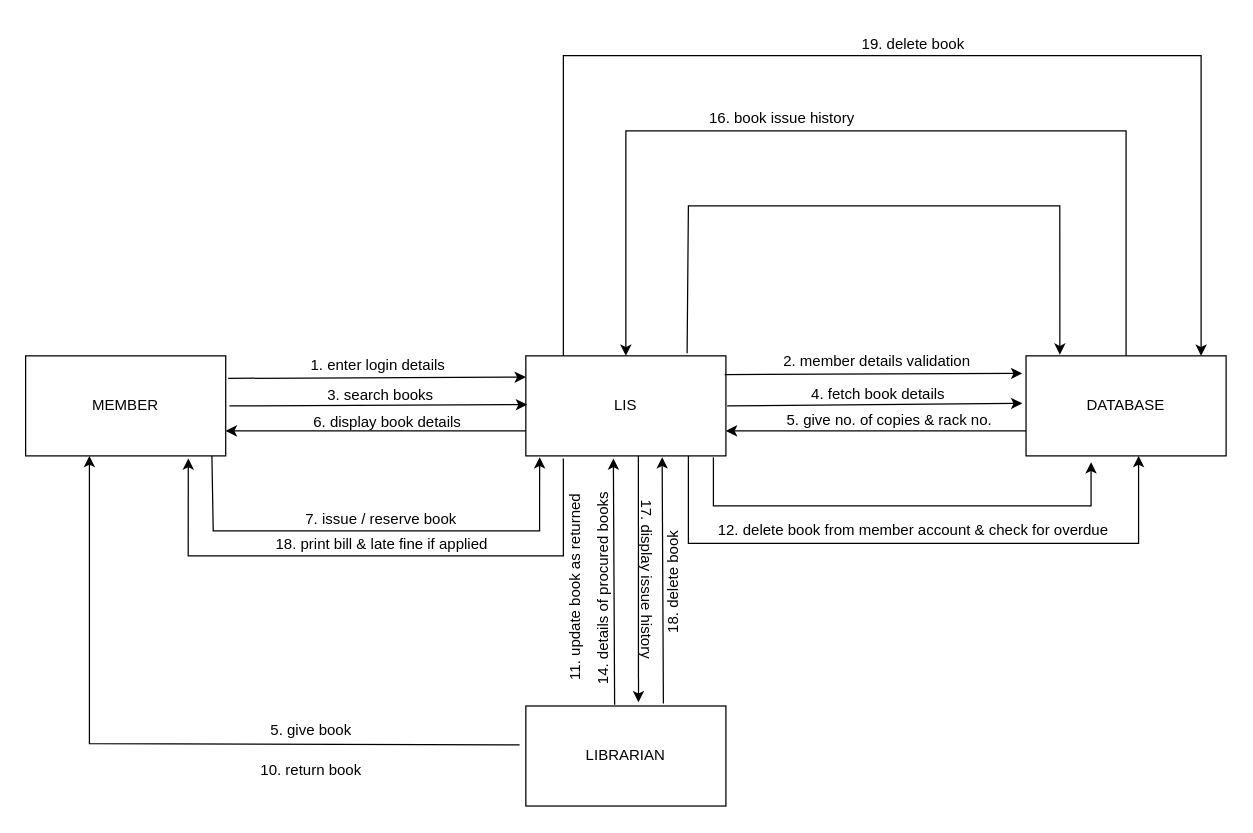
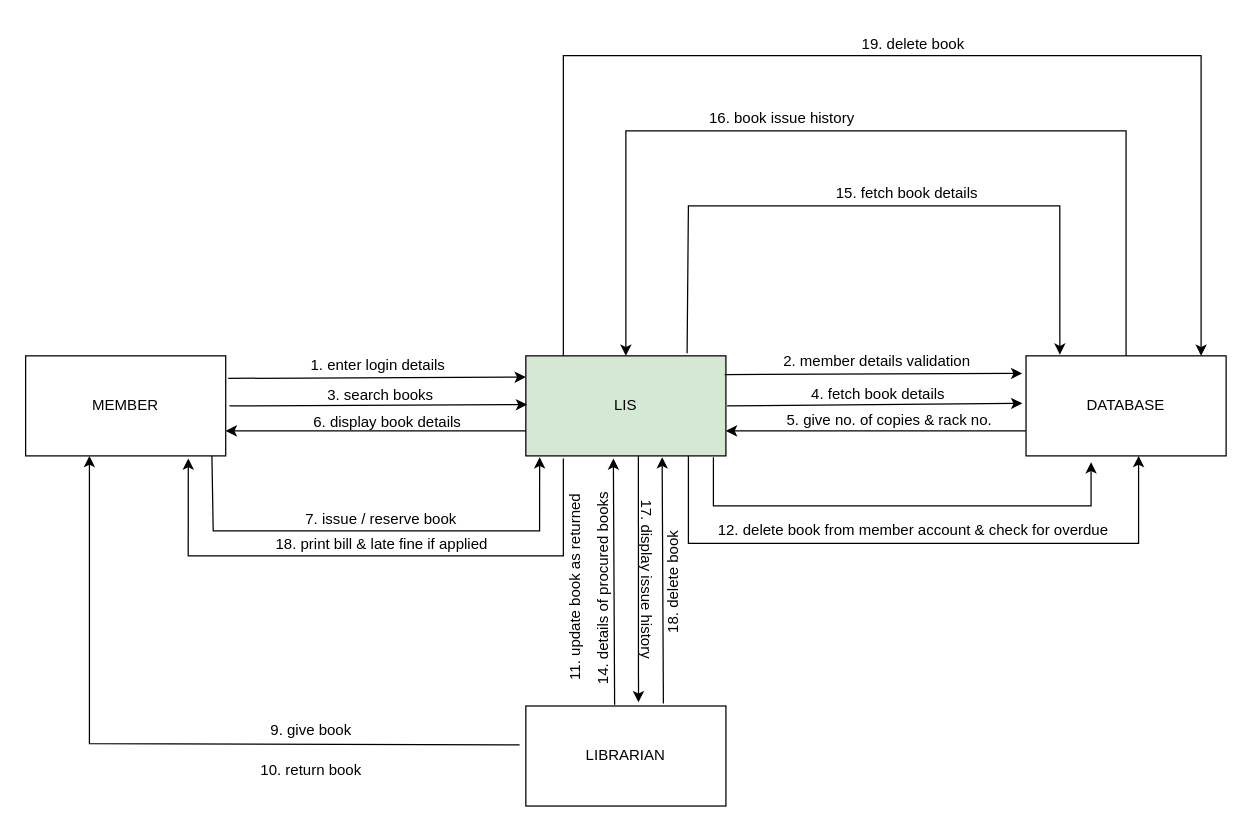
  <mxCell id="0" />
  <mxCell id="1" parent="0" />
- <mxCell id="2" value="LIS" style="rounded=0;whiteSpace=wrap;html=1;" vertex="1" parent="1"><mxGeometry x="420" y="284" width="160" height="80" as="geometry" /></mxCell>
+ <mxCell id="2" value="LIS" style="rounded=0;whiteSpace=wrap;html=1;fillColor=#d5e8d4;" vertex="1" parent="1"><mxGeometry x="420" y="284" width="160" height="80" as="geometry" /></mxCell>
  <mxCell id="3" value="MEMBER" style="rounded=0;whiteSpace=wrap;html=1;" vertex="1" parent="1"><mxGeometry x="20" y="284" width="160" height="80" as="geometry" /></mxCell>
  <mxCell id="4" value="DATABASE" style="rounded=0;whiteSpace=wrap;html=1;" vertex="1" parent="1"><mxGeometry x="820" y="284" width="160" height="80" as="geometry" /></mxCell>
  <mxCell id="5" value="LIBRARIAN" style="rounded=0;whiteSpace=wrap;html=1;" vertex="1" parent="1"><mxGeometry x="420" y="564" width="160" height="80" as="geometry" /></mxCell>
  <mxCell id="6" value="" style="endArrow=classic;html=1;rounded=0;" edge="1" parent="1"><mxGeometry width="50" height="50" relative="1" as="geometry"><mxPoint x="450" y="284" as="sourcePoint" /><mxPoint x="960" y="284" as="targetPoint" /><Array as="points"><mxPoint x="450" y="44" /><mxPoint x="960" y="44" /></Array></mxGeometry></mxCell>
  <mxCell id="7" value="" style="endArrow=classic;html=1;rounded=0;exitX=0.806;exitY=-0.025;exitDx=0;exitDy=0;exitPerimeter=0;entryX=0.169;entryY=-0.012;entryDx=0;entryDy=0;entryPerimeter=0;" edge="1" parent="1" source="2" target="4"><mxGeometry width="50" height="50" relative="1" as="geometry"><mxPoint x="460" y="294" as="sourcePoint" /><mxPoint x="970" y="294" as="targetPoint" /><Array as="points"><mxPoint x="550" y="164" /><mxPoint x="847" y="164" /></Array></mxGeometry></mxCell>
  <mxCell id="8" value="" style="endArrow=classic;html=1;rounded=0;exitX=0.5;exitY=0;exitDx=0;exitDy=0;entryX=0.5;entryY=0;entryDx=0;entryDy=0;" edge="1" parent="1" source="4" target="2"><mxGeometry width="50" height="50" relative="1" as="geometry"><mxPoint x="559" y="292" as="sourcePoint" /><mxPoint x="857" y="293" as="targetPoint" /><Array as="points"><mxPoint x="900" y="104" /><mxPoint x="700" y="104" /><mxPoint x="500" y="104" /></Array></mxGeometry></mxCell>
  <mxCell id="9" value="" style="endArrow=classic;html=1;rounded=0;entryX=-0.019;entryY=0.163;entryDx=0;entryDy=0;entryPerimeter=0;exitX=0.994;exitY=0.175;exitDx=0;exitDy=0;exitPerimeter=0;" edge="1" parent="1"><mxGeometry width="50" height="50" relative="1" as="geometry"><mxPoint x="579.04" y="299" as="sourcePoint" /><mxPoint x="816.96" y="298.04" as="targetPoint" /></mxGeometry></mxCell>
  <mxCell id="10" value="" style="endArrow=classic;html=1;rounded=0;entryX=-0.031;entryY=0.15;entryDx=0;entryDy=0;entryPerimeter=0;exitX=0.994;exitY=0.175;exitDx=0;exitDy=0;exitPerimeter=0;" edge="1" parent="1"><mxGeometry width="50" height="50" relative="1" as="geometry"><mxPoint x="581" y="324" as="sourcePoint" /><mxPoint x="817" y="322" as="targetPoint" /></mxGeometry></mxCell>
  <mxCell id="11" value="" style="endArrow=classic;html=1;rounded=0;entryX=1;entryY=0.75;entryDx=0;entryDy=0;exitX=0;exitY=0.75;exitDx=0;exitDy=0;" edge="1" parent="1"><mxGeometry width="50" height="50" relative="1" as="geometry"><mxPoint x="820" y="344" as="sourcePoint" /><mxPoint x="580" y="344" as="targetPoint" /></mxGeometry></mxCell>
  <mxCell id="12" value="" style="endArrow=classic;html=1;rounded=0;entryX=1;entryY=0.75;entryDx=0;entryDy=0;exitX=0;exitY=0.75;exitDx=0;exitDy=0;" edge="1" parent="1"><mxGeometry width="50" height="50" relative="1" as="geometry"><mxPoint x="420" y="344" as="sourcePoint" /><mxPoint x="180" y="344" as="targetPoint" /></mxGeometry></mxCell>
  <mxCell id="13" value="" style="endArrow=classic;html=1;rounded=0;entryX=-0.019;entryY=0.163;entryDx=0;entryDy=0;entryPerimeter=0;exitX=0.994;exitY=0.175;exitDx=0;exitDy=0;exitPerimeter=0;" edge="1" parent="1"><mxGeometry width="50" height="50" relative="1" as="geometry"><mxPoint x="182" y="302" as="sourcePoint" /><mxPoint x="420" y="301" as="targetPoint" /></mxGeometry></mxCell>
  <mxCell id="14" value="" style="endArrow=classic;html=1;rounded=0;entryX=-0.019;entryY=0.163;entryDx=0;entryDy=0;entryPerimeter=0;exitX=0.994;exitY=0.175;exitDx=0;exitDy=0;exitPerimeter=0;" edge="1" parent="1"><mxGeometry width="50" height="50" relative="1" as="geometry"><mxPoint x="183" y="324" as="sourcePoint" /><mxPoint x="421" y="323" as="targetPoint" /></mxGeometry></mxCell>
  <mxCell id="15" value="" style="endArrow=classic;html=1;rounded=0;entryX=0.325;entryY=1.063;entryDx=0;entryDy=0;entryPerimeter=0;" edge="1" parent="1" target="4"><mxGeometry width="50" height="50" relative="1" as="geometry"><mxPoint x="570" y="365" as="sourcePoint" /><mxPoint x="560" y="274" as="targetPoint" /><Array as="points"><mxPoint x="570" y="404" /><mxPoint x="872" y="404" /></Array></mxGeometry></mxCell>
  <mxCell id="16" value="" style="endArrow=classic;html=1;rounded=0;" edge="1" parent="1"><mxGeometry width="50" height="50" relative="1" as="geometry"><mxPoint x="550" y="364" as="sourcePoint" /><mxPoint x="910" y="364" as="targetPoint" /><Array as="points"><mxPoint x="550" y="434" /><mxPoint x="910" y="434" /><mxPoint x="910" y="404" /></Array></mxGeometry></mxCell>
  <mxCell id="17" value="" style="endArrow=classic;html=1;rounded=0;exitX=-0.031;exitY=0.388;exitDx=0;exitDy=0;exitPerimeter=0;" edge="1" parent="1" source="5"><mxGeometry width="50" height="50" relative="1" as="geometry"><mxPoint x="410" y="594" as="sourcePoint" /><mxPoint x="71" y="364" as="targetPoint" /><Array as="points"><mxPoint x="71" y="594" /></Array></mxGeometry></mxCell>
  <mxCell id="18" value="" style="endArrow=classic;html=1;rounded=0;entryX=0.069;entryY=1.075;entryDx=0;entryDy=0;entryPerimeter=0;exitX=0.931;exitY=1;exitDx=0;exitDy=0;exitPerimeter=0;" edge="1" parent="1" source="3"><mxGeometry width="50" height="50" relative="1" as="geometry"><mxPoint x="171.04" y="364.04" as="sourcePoint" /><mxPoint x="431.04" y="365" as="targetPoint" /><Array as="points"><mxPoint x="170" y="424" /><mxPoint x="300" y="424" /><mxPoint x="431" y="424" /></Array></mxGeometry></mxCell>
  <mxCell id="19" value="" style="endArrow=classic;html=1;rounded=0;entryX=0.813;entryY=1.025;entryDx=0;entryDy=0;entryPerimeter=0;" edge="1" parent="1" target="3"><mxGeometry width="50" height="50" relative="1" as="geometry"><mxPoint x="450" y="366" as="sourcePoint" /><mxPoint x="560" y="274" as="targetPoint" /><Array as="points"><mxPoint x="450" y="444" /><mxPoint x="150" y="444" /></Array></mxGeometry></mxCell>
  <mxCell id="20" value="" style="endArrow=classic;html=1;rounded=0;exitX=0.313;exitY=-0.012;exitDx=0;exitDy=0;exitPerimeter=0;entryX=0.306;entryY=1.025;entryDx=0;entryDy=0;entryPerimeter=0;" edge="1" parent="1"><mxGeometry width="50" height="50" relative="1" as="geometry"><mxPoint x="491" y="563" as="sourcePoint" /><mxPoint x="490" y="366" as="targetPoint" /></mxGeometry></mxCell>
  <mxCell id="21" value="" style="endArrow=classic;html=1;rounded=0;entryX=0.563;entryY=-0.037;entryDx=0;entryDy=0;entryPerimeter=0;" edge="1" parent="1" target="5"><mxGeometry width="50" height="50" relative="1" as="geometry"><mxPoint x="510" y="364" as="sourcePoint" /><mxPoint x="560" y="274" as="targetPoint" /></mxGeometry></mxCell>
  <mxCell id="22" value="" style="endArrow=classic;html=1;rounded=0;exitX=0.313;exitY=-0.012;exitDx=0;exitDy=0;exitPerimeter=0;entryX=0.306;entryY=1.025;entryDx=0;entryDy=0;entryPerimeter=0;" edge="1" parent="1"><mxGeometry width="50" height="50" relative="1" as="geometry"><mxPoint x="530" y="562" as="sourcePoint" /><mxPoint x="529" y="365" as="targetPoint" /></mxGeometry></mxCell>
  <mxCell id="23" value="1. enter login details" style="text;html=1;strokeColor=none;fillColor=none;align=center;verticalAlign=middle;whiteSpace=wrap;rounded=0;" vertex="1" parent="1"><mxGeometry x="247" y="277" width="110" height="30" as="geometry" /></mxCell>
  <mxCell id="24" value="3. search books" style="text;html=1;strokeColor=none;fillColor=none;align=center;verticalAlign=middle;whiteSpace=wrap;rounded=0;" vertex="1" parent="1"><mxGeometry x="249" y="301" width="110" height="30" as="geometry" /></mxCell>
  <mxCell id="25" value="6. display book details" style="text;html=1;strokeColor=none;fillColor=none;align=center;verticalAlign=middle;whiteSpace=wrap;rounded=0;" vertex="1" parent="1"><mxGeometry x="240" y="322" width="139" height="30" as="geometry" /></mxCell>
  <mxCell id="26" value="19. delete book" style="text;html=1;strokeColor=none;fillColor=none;align=center;verticalAlign=middle;whiteSpace=wrap;rounded=0;" vertex="1" parent="1"><mxGeometry x="675" y="20" width="110" height="30" as="geometry" /></mxCell>
  <mxCell id="27" value="16. book issue history" style="text;html=1;strokeColor=none;fillColor=none;align=center;verticalAlign=middle;whiteSpace=wrap;rounded=0;" vertex="1" parent="1"><mxGeometry x="560" y="79" width="130" height="30" as="geometry" /></mxCell>
+ <mxCell id="28" value="15. fetch book details" style="text;html=1;strokeColor=none;fillColor=none;align=center;verticalAlign=middle;whiteSpace=wrap;rounded=0;" vertex="1" parent="1"><mxGeometry x="660" y="139" width="130" height="30" as="geometry" /></mxCell>
  <mxCell id="29" value="2. member details validation" style="text;html=1;strokeColor=none;fillColor=none;align=center;verticalAlign=middle;whiteSpace=wrap;rounded=0;" vertex="1" parent="1"><mxGeometry x="621" y="274" width="160" height="30" as="geometry" /></mxCell>
  <mxCell id="30" value="4. fetch book details" style="text;html=1;strokeColor=none;fillColor=none;align=center;verticalAlign=middle;whiteSpace=wrap;rounded=0;" vertex="1" parent="1"><mxGeometry x="622" y="300" width="160" height="30" as="geometry" /></mxCell>
  <mxCell id="31" value="5. give no. of copies &amp;amp; rack no." style="text;html=1;strokeColor=none;fillColor=none;align=center;verticalAlign=middle;whiteSpace=wrap;rounded=0;" vertex="1" parent="1"><mxGeometry x="622" y="321" width="178" height="30" as="geometry" /></mxCell>
  <mxCell id="32" value="7. issue / reserve book" style="text;html=1;strokeColor=none;fillColor=none;align=center;verticalAlign=middle;whiteSpace=wrap;rounded=0;" vertex="1" parent="1"><mxGeometry x="234.5" y="400" width="139" height="30" as="geometry" /></mxCell>
- <mxCell id="33" value="5. give book" style="text;html=1;strokeColor=none;fillColor=none;align=center;verticalAlign=middle;whiteSpace=wrap;rounded=0;" vertex="1" parent="1"><mxGeometry x="179" y="569" width="139" height="30" as="geometry" /></mxCell>
+ <mxCell id="33" value="9. give book" style="text;html=1;strokeColor=none;fillColor=none;align=center;verticalAlign=middle;whiteSpace=wrap;rounded=0;" vertex="1" parent="1"><mxGeometry x="179" y="569" width="139" height="30" as="geometry" /></mxCell>
  <mxCell id="34" value="10. return book" style="text;html=1;strokeColor=none;fillColor=none;align=center;verticalAlign=middle;whiteSpace=wrap;rounded=0;" vertex="1" parent="1"><mxGeometry x="179" y="601" width="139" height="30" as="geometry" /></mxCell>
  <mxCell id="35" value="11. update book as returned" style="text;html=1;strokeColor=none;fillColor=none;align=center;verticalAlign=middle;whiteSpace=wrap;rounded=0;rotation=-90;" vertex="1" parent="1"><mxGeometry x="365" y="454" width="189" height="30" as="geometry" /></mxCell>
  <mxCell id="36" value="14. details of procured books" style="text;html=1;strokeColor=none;fillColor=none;align=center;verticalAlign=middle;whiteSpace=wrap;rounded=0;rotation=-90;" vertex="1" parent="1"><mxGeometry x="388" y="455" width="189" height="30" as="geometry" /></mxCell>
  <mxCell id="37" value="12. delete book from member account &amp;amp; check for overdue" style="text;html=1;strokeColor=none;fillColor=none;align=center;verticalAlign=middle;whiteSpace=wrap;rounded=0;" vertex="1" parent="1"><mxGeometry x="558" y="409" width="344" height="30" as="geometry" /></mxCell>
  <mxCell id="38" value="18. print bill &amp;amp; late fine if applied" style="text;html=1;strokeColor=none;fillColor=none;align=center;verticalAlign=middle;whiteSpace=wrap;rounded=0;" vertex="1" parent="1"><mxGeometry x="215.5" y="420" width="177.5" height="30" as="geometry" /></mxCell>
  <mxCell id="39" value="17. display issue history" style="text;html=1;strokeColor=none;fillColor=none;align=center;verticalAlign=middle;whiteSpace=wrap;rounded=0;rotation=90;" vertex="1" parent="1"><mxGeometry x="422" y="448" width="189" height="30" as="geometry" /></mxCell>
  <mxCell id="40" value="18. delete book" style="text;html=1;strokeColor=none;fillColor=none;align=center;verticalAlign=middle;whiteSpace=wrap;rounded=0;rotation=-90;" vertex="1" parent="1"><mxGeometry x="444" y="450" width="189" height="30" as="geometry" /></mxCell>
